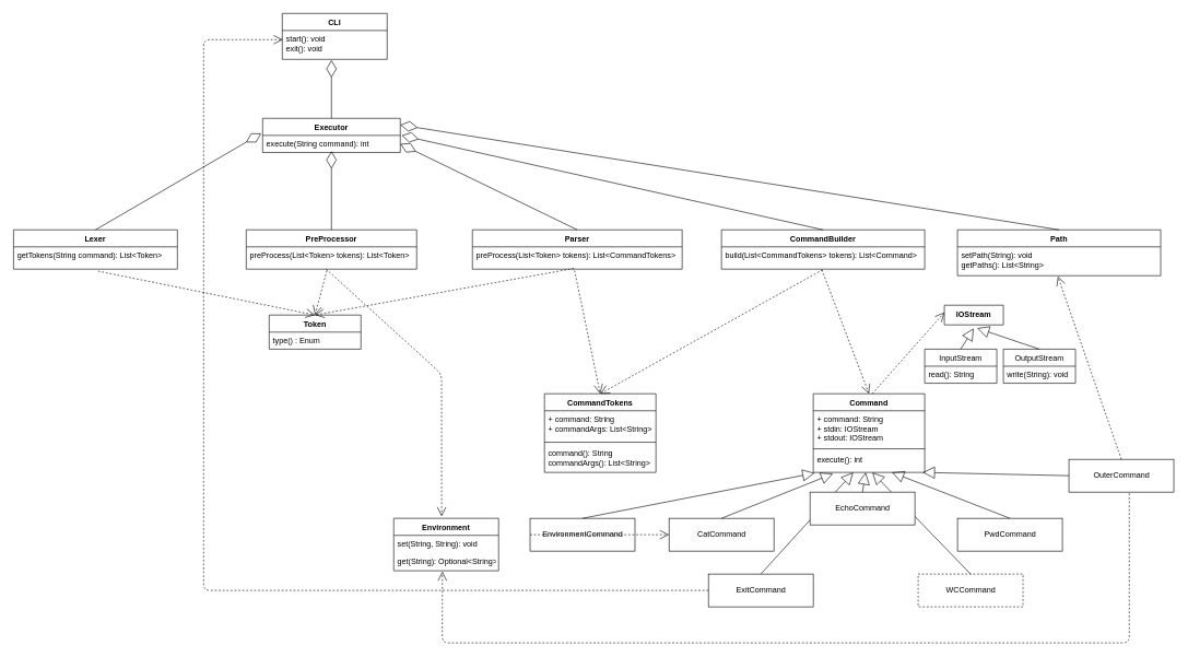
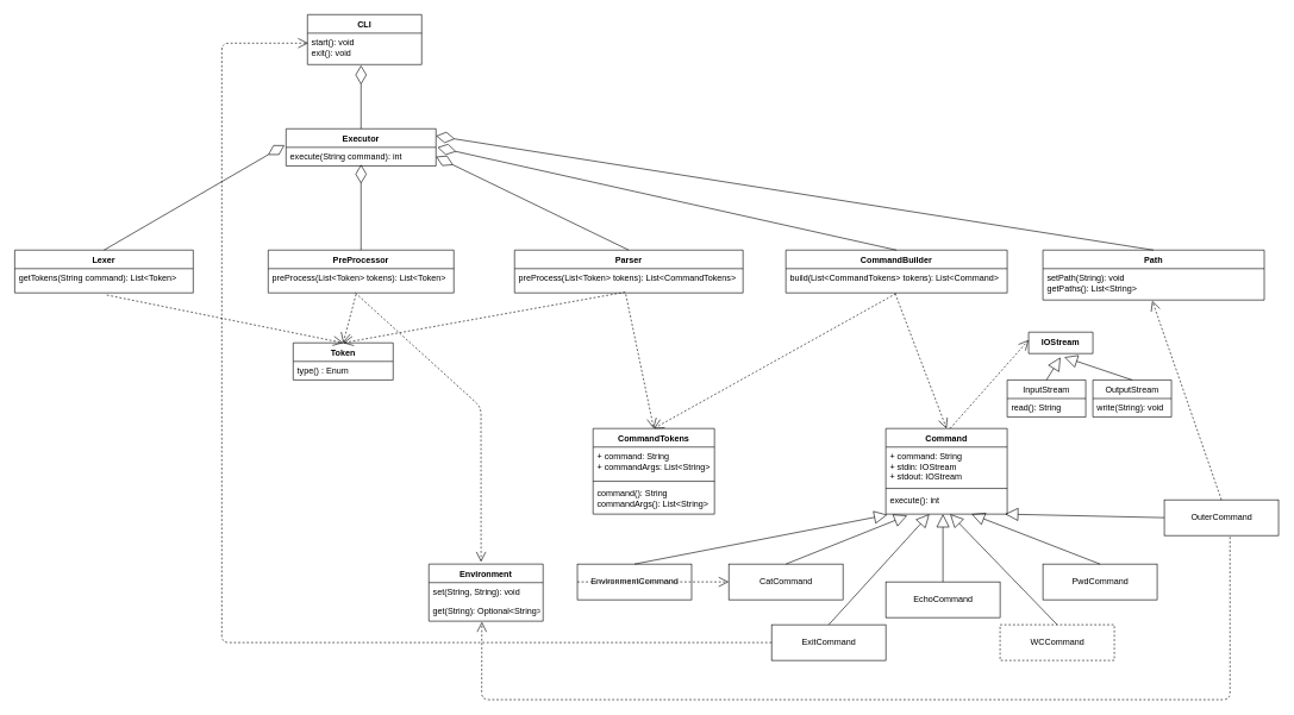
  <mxCell id="0" />
  <mxCell id="1" parent="0" />
  <mxCell id="2" value="Executor" style="swimlane;fontStyle=1;childLayout=stackLayout;horizontal=1;startSize=26;fillColor=none;horizontalStack=0;resizeParent=1;resizeParentMax=0;resizeLast=0;collapsible=1;marginBottom=0;" parent="1" vertex="1"><mxGeometry x="400" y="180" width="210" height="52" as="geometry" /></mxCell>
  <mxCell id="3" value="execute(String command): int" style="text;strokeColor=none;fillColor=none;align=left;verticalAlign=top;spacingLeft=4;spacingRight=4;overflow=hidden;rotatable=0;points=[[0,0.5],[1,0.5]];portConstraint=eastwest;" parent="2" vertex="1"><mxGeometry y="26" width="210" height="26" as="geometry" /></mxCell>
  <mxCell id="4" value="Token" style="swimlane;fontStyle=1;childLayout=stackLayout;horizontal=1;startSize=26;fillColor=none;horizontalStack=0;resizeParent=1;resizeParentMax=0;resizeLast=0;collapsible=1;marginBottom=0;" parent="1" vertex="1"><mxGeometry x="410" y="480" width="140" height="52" as="geometry" /></mxCell>
  <mxCell id="5" value="type() : Enum" style="text;strokeColor=none;fillColor=none;align=left;verticalAlign=top;spacingLeft=4;spacingRight=4;overflow=hidden;rotatable=0;points=[[0,0.5],[1,0.5]];portConstraint=eastwest;" parent="4" vertex="1"><mxGeometry y="26" width="140" height="26" as="geometry" /></mxCell>
  <mxCell id="6" value="PreProcessor" style="swimlane;fontStyle=1;childLayout=stackLayout;horizontal=1;startSize=26;fillColor=none;horizontalStack=0;resizeParent=1;resizeParentMax=0;resizeLast=0;collapsible=1;marginBottom=0;" parent="1" vertex="1"><mxGeometry x="375" y="350" width="260" height="60" as="geometry" /></mxCell>
  <mxCell id="7" value="preProcess(List&lt;Token&gt; tokens): List&lt;Token&gt;" style="text;strokeColor=none;fillColor=none;align=left;verticalAlign=top;spacingLeft=4;spacingRight=4;overflow=hidden;rotatable=0;points=[[0,0.5],[1,0.5]];portConstraint=eastwest;" parent="6" vertex="1"><mxGeometry y="26" width="260" height="34" as="geometry" /></mxCell>
  <mxCell id="8" value="" style="endArrow=open;endSize=12;dashed=1;html=1;exitX=0.516;exitY=1.088;exitDx=0;exitDy=0;exitPerimeter=0;entryX=0.5;entryY=0;entryDx=0;entryDy=0;" parent="1" target="4" edge="1"><mxGeometry width="160" relative="1" as="geometry"><mxPoint x="149" y="412.992" as="sourcePoint" /><mxPoint x="240" y="510" as="targetPoint" /></mxGeometry></mxCell>
  <mxCell id="9" value="" style="endArrow=open;endSize=12;dashed=1;html=1;exitX=0.473;exitY=1.059;exitDx=0;exitDy=0;exitPerimeter=0;entryX=0.5;entryY=0;entryDx=0;entryDy=0;" parent="1" source="7" target="4" edge="1"><mxGeometry x="-0.011" y="-61" width="160" relative="1" as="geometry"><mxPoint x="635" y="670" as="sourcePoint" /><mxPoint x="795" y="670" as="targetPoint" /><mxPoint as="offset" /></mxGeometry></mxCell>
  <mxCell id="10" value="" style="endArrow=open;endSize=12;dashed=1;html=1;exitX=0.484;exitY=0.967;exitDx=0;exitDy=0;exitPerimeter=0;" parent="1" source="12" edge="1"><mxGeometry x="-0.272" y="66" width="160" relative="1" as="geometry"><mxPoint x="230" y="688" as="sourcePoint" /><mxPoint x="480" y="480" as="targetPoint" /><mxPoint as="offset" /></mxGeometry></mxCell>
  <mxCell id="11" value="Parser" style="swimlane;fontStyle=1;childLayout=stackLayout;horizontal=1;startSize=26;fillColor=none;horizontalStack=0;resizeParent=1;resizeParentMax=0;resizeLast=0;collapsible=1;marginBottom=0;" parent="1" vertex="1"><mxGeometry x="720" y="350" width="320" height="60" as="geometry" /></mxCell>
  <mxCell id="12" value="preProcess(List&lt;Token&gt; tokens): List&lt;CommandTokens&gt;" style="text;strokeColor=none;fillColor=none;align=left;verticalAlign=top;spacingLeft=4;spacingRight=4;overflow=hidden;rotatable=0;points=[[0,0.5],[1,0.5]];portConstraint=eastwest;" parent="11" vertex="1"><mxGeometry y="26" width="320" height="34" as="geometry" /></mxCell>
  <mxCell id="13" value="CommandBuilder" style="swimlane;fontStyle=1;childLayout=stackLayout;horizontal=1;startSize=26;fillColor=none;horizontalStack=0;resizeParent=1;resizeParentMax=0;resizeLast=0;collapsible=1;marginBottom=0;" parent="1" vertex="1"><mxGeometry x="1100" y="350" width="310" height="60" as="geometry" /></mxCell>
  <mxCell id="14" value="build(List&lt;CommandTokens&gt; tokens): List&lt;Command&gt; " style="text;strokeColor=none;fillColor=none;align=left;verticalAlign=top;spacingLeft=4;spacingRight=4;overflow=hidden;rotatable=0;points=[[0,0.5],[1,0.5]];portConstraint=eastwest;" parent="13" vertex="1"><mxGeometry y="26" width="310" height="34" as="geometry" /></mxCell>
  <mxCell id="15" value="CommandTokens" style="swimlane;fontStyle=1;align=center;verticalAlign=top;childLayout=stackLayout;horizontal=1;startSize=26;horizontalStack=0;resizeParent=1;resizeParentMax=0;resizeLast=0;collapsible=1;marginBottom=0;labelBackgroundColor=none;fillColor=none;" parent="1" vertex="1"><mxGeometry x="830" y="600" width="170" height="120" as="geometry" /></mxCell>
  <mxCell id="16" value="+ command: String&#10;+ commandArgs: List&lt;String&gt;&#10;" style="text;strokeColor=none;fillColor=none;align=left;verticalAlign=top;spacingLeft=4;spacingRight=4;overflow=hidden;rotatable=0;points=[[0,0.5],[1,0.5]];portConstraint=eastwest;" parent="15" vertex="1"><mxGeometry y="26" width="170" height="44" as="geometry" /></mxCell>
  <mxCell id="17" value="" style="line;strokeWidth=1;fillColor=none;align=left;verticalAlign=middle;spacingTop=-1;spacingLeft=3;spacingRight=3;rotatable=0;labelPosition=right;points=[];portConstraint=eastwest;" parent="15" vertex="1"><mxGeometry y="70" width="170" height="8" as="geometry" /></mxCell>
  <mxCell id="18" value="command(): String&#10;commandArgs(): List&lt;String&gt; &#10;" style="text;strokeColor=none;fillColor=none;align=left;verticalAlign=top;spacingLeft=4;spacingRight=4;overflow=hidden;rotatable=0;points=[[0,0.5],[1,0.5]];portConstraint=eastwest;" parent="15" vertex="1"><mxGeometry y="78" width="170" height="42" as="geometry" /></mxCell>
  <mxCell id="19" value="" style="endArrow=open;endSize=12;dashed=1;html=1;exitX=0.487;exitY=1.059;exitDx=0;exitDy=0;exitPerimeter=0;entryX=0.5;entryY=0;entryDx=0;entryDy=0;" parent="1" source="12" target="15" edge="1"><mxGeometry x="-0.08" y="81" width="160" relative="1" as="geometry"><mxPoint x="1080.04" y="439.878" as="sourcePoint" /><mxPoint x="690" y="511" as="targetPoint" /><mxPoint as="offset" /></mxGeometry></mxCell>
  <mxCell id="20" value="" style="endArrow=open;endSize=12;dashed=1;html=1;exitX=0.497;exitY=1.029;exitDx=0;exitDy=0;exitPerimeter=0;entryX=0.5;entryY=0;entryDx=0;entryDy=0;" parent="1" source="14" target="15" edge="1"><mxGeometry x="0.016" y="-65" width="160" relative="1" as="geometry"><mxPoint x="880.97" y="422.006" as="sourcePoint" /><mxPoint x="925" y="610" as="targetPoint" /><mxPoint as="offset" /></mxGeometry></mxCell>
  <mxCell id="21" value="Command" style="swimlane;fontStyle=1;align=center;verticalAlign=top;childLayout=stackLayout;horizontal=1;startSize=26;horizontalStack=0;resizeParent=1;resizeParentMax=0;resizeLast=0;collapsible=1;marginBottom=0;fillColor=none;" parent="1" vertex="1"><mxGeometry x="1240" y="600" width="170" height="120" as="geometry" /></mxCell>
  <mxCell id="22" value="+ command: String&#10;+ stdin: IOStream&#10;+ stdout: IOStream" style="text;strokeColor=none;fillColor=none;align=left;verticalAlign=top;spacingLeft=4;spacingRight=4;overflow=hidden;rotatable=0;points=[[0,0.5],[1,0.5]];portConstraint=eastwest;" parent="21" vertex="1"><mxGeometry y="26" width="170" height="54" as="geometry" /></mxCell>
  <mxCell id="23" value="" style="line;strokeWidth=1;fillColor=none;align=left;verticalAlign=middle;spacingTop=-1;spacingLeft=3;spacingRight=3;rotatable=0;labelPosition=right;points=[];portConstraint=eastwest;" parent="21" vertex="1"><mxGeometry y="80" width="170" height="8" as="geometry" /></mxCell>
  <mxCell id="24" value="execute(): int" style="text;strokeColor=none;fillColor=none;align=left;verticalAlign=top;spacingLeft=4;spacingRight=4;overflow=hidden;rotatable=0;points=[[0,0.5],[1,0.5]];portConstraint=eastwest;" parent="21" vertex="1"><mxGeometry y="88" width="170" height="32" as="geometry" /></mxCell>
  <mxCell id="25" value="" style="endArrow=open;endSize=12;dashed=1;html=1;exitX=0.494;exitY=1.029;exitDx=0;exitDy=0;exitPerimeter=0;entryX=0.5;entryY=0;entryDx=0;entryDy=0;" parent="1" source="14" target="21" edge="1"><mxGeometry x="-0.293" y="-63" width="160" relative="1" as="geometry"><mxPoint x="1264.07" y="420.986" as="sourcePoint" /><mxPoint x="925" y="610" as="targetPoint" /><mxPoint x="1" as="offset" /></mxGeometry></mxCell>
  <mxCell id="26" value="CatCommand" style="html=1;" parent="1" vertex="1"><mxGeometry x="1020" y="790" width="160" height="50" as="geometry" /></mxCell>
  <mxCell id="27" value="WCCommand" style="html=1;dashed=1;" parent="1" vertex="1"><mxGeometry x="1400" y="875" width="160" height="50" as="geometry" /></mxCell>
  <mxCell id="28" value="PwdCommand" style="html=1;" parent="1" vertex="1"><mxGeometry x="1460" y="790" width="160" height="50" as="geometry" /></mxCell>
  <mxCell id="29" value="ExitCommand" style="html=1;" parent="1" vertex="1"><mxGeometry x="1080" y="875" width="160" height="50" as="geometry" /></mxCell>
  <mxCell id="30" value="OuterCommand" style="html=1;" parent="1" vertex="1"><mxGeometry x="1630" y="700" width="160" height="50" as="geometry" /></mxCell>
  <mxCell id="31" value="EnvironmentCommand" style="html=1;" parent="1" vertex="1"><mxGeometry x="808" y="790" width="160" height="50" as="geometry" /></mxCell>
  <mxCell id="32" value="" style="endArrow=block;endSize=16;endFill=0;html=1;exitX=0.5;exitY=0;exitDx=0;exitDy=0;" parent="1" source="26" edge="1"><mxGeometry x="1" y="-204" width="160" relative="1" as="geometry"><mxPoint x="1070" y="740" as="sourcePoint" /><mxPoint x="1270" y="722" as="targetPoint" /><mxPoint x="4" y="-1" as="offset" /></mxGeometry></mxCell>
  <mxCell id="33" value="" style="endArrow=block;endSize=16;endFill=0;html=1;exitX=0.5;exitY=0;exitDx=0;exitDy=0;" parent="1" source="37" edge="1"><mxGeometry x="-1" y="105" width="160" relative="1" as="geometry"><mxPoint x="1340" y="770" as="sourcePoint" /><mxPoint x="1320" y="720" as="targetPoint" /><mxPoint x="95" y="105" as="offset" /></mxGeometry></mxCell>
  <mxCell id="34" value="&lt;br&gt;" style="endArrow=block;endSize=16;endFill=0;html=1;exitX=0.5;exitY=0;exitDx=0;exitDy=0;" parent="1" source="28" edge="1"><mxGeometry x="-0.909" y="-50" width="160" relative="1" as="geometry"><mxPoint x="1343.98" y="732.016" as="sourcePoint" /><mxPoint x="1360" y="720" as="targetPoint" /><mxPoint as="offset" /></mxGeometry></mxCell>
  <mxCell id="35" value="" style="endArrow=block;endSize=16;endFill=0;html=1;exitX=0.5;exitY=0;exitDx=0;exitDy=0;" parent="1" source="27" edge="1"><mxGeometry x="-0.683" y="-144" width="160" relative="1" as="geometry"><mxPoint x="1353.98" y="742.016" as="sourcePoint" /><mxPoint x="1330" y="720" as="targetPoint" /><mxPoint as="offset" /></mxGeometry></mxCell>
  <mxCell id="36" value="" style="endArrow=block;endSize=16;endFill=0;html=1;exitX=0.5;exitY=0;exitDx=0;exitDy=0;entryX=0.359;entryY=1;entryDx=0;entryDy=0;entryPerimeter=0;" parent="1" source="29" target="24" edge="1"><mxGeometry x="-0.046" y="-132" width="160" relative="1" as="geometry"><mxPoint x="1160" y="870" as="sourcePoint" /><mxPoint x="1330" y="720" as="targetPoint" /><mxPoint as="offset" /></mxGeometry></mxCell>
- <mxCell id="37" value="EchoCommand" style="html=1;" parent="1" vertex="1"><mxGeometry x="1235" y="750" width="160" height="50" as="geometry" /></mxCell>
+ <mxCell id="37" value="EchoCommand" style="html=1;" parent="1" vertex="1"><mxGeometry x="1240" y="815" width="160" height="50" as="geometry" /></mxCell>
  <mxCell id="38" value="" style="endArrow=block;endSize=16;endFill=0;html=1;exitX=0.5;exitY=0;exitDx=0;exitDy=0;entryX=0.012;entryY=1.031;entryDx=0;entryDy=0;entryPerimeter=0;" parent="1" source="31" target="24" edge="1"><mxGeometry x="-0.034" y="48" width="160" relative="1" as="geometry"><mxPoint x="1327.04" y="710" as="sourcePoint" /><mxPoint x="1330" y="720" as="targetPoint" /><mxPoint as="offset" /></mxGeometry></mxCell>
  <mxCell id="39" value="Environment" style="swimlane;fontStyle=1;childLayout=stackLayout;horizontal=1;startSize=26;fillColor=none;horizontalStack=0;resizeParent=1;resizeParentMax=0;resizeLast=0;collapsible=1;marginBottom=0;" parent="1" vertex="1"><mxGeometry x="600" y="790" width="160" height="80" as="geometry" /></mxCell>
  <mxCell id="40" value="set(String, String): void" style="text;strokeColor=none;fillColor=none;align=left;verticalAlign=top;spacingLeft=4;spacingRight=4;overflow=hidden;rotatable=0;points=[[0,0.5],[1,0.5]];portConstraint=eastwest;" parent="39" vertex="1"><mxGeometry y="26" width="160" height="26" as="geometry" /></mxCell>
  <mxCell id="41" value="get(String): Optional&lt;String&gt;" style="text;strokeColor=none;fillColor=none;align=left;verticalAlign=top;spacingLeft=4;spacingRight=4;overflow=hidden;rotatable=0;points=[[0,0.5],[1,0.5]];portConstraint=eastwest;" parent="39" vertex="1"><mxGeometry y="52" width="160" height="28" as="geometry" /></mxCell>
  <mxCell id="42" value="" style="endArrow=open;endSize=12;dashed=1;html=1;exitX=0.469;exitY=1;exitDx=0;exitDy=0;exitPerimeter=0;entryX=0.457;entryY=-0.037;entryDx=0;entryDy=0;entryPerimeter=0;" parent="1" source="7" target="39" edge="1"><mxGeometry x="0.046" y="64" width="160" relative="1" as="geometry"><mxPoint x="507.98" y="422.006" as="sourcePoint" /><mxPoint x="700" y="570" as="targetPoint" /><Array as="points"><mxPoint x="673" y="570" /></Array><mxPoint x="-7" y="-30" as="offset" /></mxGeometry></mxCell>
  <mxCell id="43" value="" style="endArrow=open;endSize=12;dashed=1;html=1;exitX=0;exitY=0.5;exitDx=0;exitDy=0;" parent="1" source="31" target="26" edge="1"><mxGeometry x="-0.658" y="45" width="160" relative="1" as="geometry"><mxPoint x="230" y="950" as="sourcePoint" /><mxPoint x="390" y="950" as="targetPoint" /><mxPoint as="offset" /></mxGeometry></mxCell>
  <mxCell id="44" value="" style="endArrow=open;endSize=12;dashed=1;html=1;entryX=0.464;entryY=1.036;entryDx=0;entryDy=0;entryPerimeter=0;exitX=0.575;exitY=1.04;exitDx=0;exitDy=0;exitPerimeter=0;" parent="1" source="30" target="41" edge="1"><mxGeometry x="-0.033" y="-50" width="160" relative="1" as="geometry"><mxPoint x="1020" y="930" as="sourcePoint" /><mxPoint x="800" y="920" as="targetPoint" /><Array as="points"><mxPoint x="1722" y="980" /><mxPoint x="1370" y="980" /><mxPoint x="674" y="980" /></Array><mxPoint as="offset" /></mxGeometry></mxCell>
  <mxCell id="45" value="" style="endArrow=block;endSize=16;endFill=0;html=1;exitX=0;exitY=0.5;exitDx=0;exitDy=0;entryX=0.982;entryY=1;entryDx=0;entryDy=0;entryPerimeter=0;" parent="1" source="30" target="24" edge="1"><mxGeometry x="-0.29" y="37" width="160" relative="1" as="geometry"><mxPoint x="1330" y="720" as="sourcePoint" /><mxPoint x="1330" y="725" as="targetPoint" /><mxPoint as="offset" /></mxGeometry></mxCell>
  <mxCell id="46" value="Path" style="swimlane;fontStyle=1;childLayout=stackLayout;horizontal=1;startSize=26;fillColor=none;horizontalStack=0;resizeParent=1;resizeParentMax=0;resizeLast=0;collapsible=1;marginBottom=0;" parent="1" vertex="1"><mxGeometry x="1460" y="350" width="310" height="70" as="geometry" /></mxCell>
  <mxCell id="47" value="setPath(String): void&#10;getPaths(): List&lt;String&gt; &#10;" style="text;strokeColor=none;fillColor=none;align=left;verticalAlign=top;spacingLeft=4;spacingRight=4;overflow=hidden;rotatable=0;points=[[0,0.5],[1,0.5]];portConstraint=eastwest;" parent="46" vertex="1"><mxGeometry y="26" width="310" height="44" as="geometry" /></mxCell>
  <mxCell id="48" value="" style="endArrow=open;endSize=12;dashed=1;html=1;exitX=0.5;exitY=0;exitDx=0;exitDy=0;entryX=0.494;entryY=1.023;entryDx=0;entryDy=0;entryPerimeter=0;" parent="1" source="30" target="47" edge="1"><mxGeometry x="-0.043" y="-81" width="160" relative="1" as="geometry"><mxPoint x="1580" y="654.5" as="sourcePoint" /><mxPoint x="1490" y="560" as="targetPoint" /><mxPoint as="offset" /></mxGeometry></mxCell>
  <mxCell id="49" value="InputStream" style="swimlane;fontStyle=0;childLayout=stackLayout;horizontal=1;startSize=26;fillColor=none;horizontalStack=0;resizeParent=1;resizeParentMax=0;resizeLast=0;collapsible=1;marginBottom=0;" parent="1" vertex="1"><mxGeometry x="1410" y="532" width="110" height="52" as="geometry" /></mxCell>
  <mxCell id="50" value="read(): String " style="text;strokeColor=none;fillColor=none;align=left;verticalAlign=top;spacingLeft=4;spacingRight=4;overflow=hidden;rotatable=0;points=[[0,0.5],[1,0.5]];portConstraint=eastwest;" parent="49" vertex="1"><mxGeometry y="26" width="110" height="26" as="geometry" /></mxCell>
  <mxCell id="51" value="OutputStream" style="swimlane;fontStyle=0;childLayout=stackLayout;horizontal=1;startSize=26;fillColor=none;horizontalStack=0;resizeParent=1;resizeParentMax=0;resizeLast=0;collapsible=1;marginBottom=0;" parent="1" vertex="1"><mxGeometry x="1530" y="532" width="110" height="52" as="geometry" /></mxCell>
  <mxCell id="52" value="write(String): void" style="text;strokeColor=none;fillColor=none;align=left;verticalAlign=top;spacingLeft=4;spacingRight=4;overflow=hidden;rotatable=0;points=[[0,0.5],[1,0.5]];portConstraint=eastwest;" parent="51" vertex="1"><mxGeometry y="26" width="110" height="26" as="geometry" /></mxCell>
  <mxCell id="53" value="" style="endArrow=open;endSize=12;dashed=1;html=1;entryX=0;entryY=0.5;entryDx=0;entryDy=0;" parent="1" edge="1"><mxGeometry x="0.359" y="60" width="160" relative="1" as="geometry"><mxPoint x="1330" y="600" as="sourcePoint" /><mxPoint x="1440" y="476" as="targetPoint" /><mxPoint as="offset" /></mxGeometry></mxCell>
  <mxCell id="54" value="" style="endArrow=block;endSize=16;endFill=0;html=1;exitX=0.5;exitY=0;exitDx=0;exitDy=0;entryX=0.406;entryY=0.986;entryDx=0;entryDy=0;entryPerimeter=0;" parent="1" source="49" edge="1"><mxGeometry x="1" y="-88" width="160" relative="1" as="geometry"><mxPoint x="1415" y="640" as="sourcePoint" /><mxPoint x="1484.66" y="500.3" as="targetPoint" /><mxPoint x="11" y="-67" as="offset" /></mxGeometry></mxCell>
  <mxCell id="55" value="" style="endArrow=block;endSize=16;endFill=0;html=1;exitX=0.5;exitY=0;exitDx=0;exitDy=0;" parent="1" source="51" edge="1"><mxGeometry x="-0.605" y="-59" width="160" relative="1" as="geometry"><mxPoint x="1475" y="542" as="sourcePoint" /><mxPoint x="1490" y="500" as="targetPoint" /><mxPoint as="offset" /></mxGeometry></mxCell>
  <mxCell id="56" value="IOStream" style="swimlane;fontStyle=1;align=center;verticalAlign=top;childLayout=stackLayout;horizontal=1;startSize=0;horizontalStack=0;resizeParent=1;resizeParentMax=0;resizeLast=0;collapsible=1;marginBottom=0;" parent="1" vertex="1"><mxGeometry x="1440" y="465" width="90" height="30" as="geometry" /></mxCell>
  <mxCell id="57" value="Lexer" style="swimlane;fontStyle=1;childLayout=stackLayout;horizontal=1;startSize=26;fillColor=none;horizontalStack=0;resizeParent=1;resizeParentMax=0;resizeLast=0;collapsible=1;marginBottom=0;" parent="1" vertex="1"><mxGeometry x="20" y="350" width="250" height="60" as="geometry" /></mxCell>
  <mxCell id="58" value="getTokens(String command): List&lt;Token&gt;" style="text;strokeColor=none;fillColor=none;align=left;verticalAlign=top;spacingLeft=4;spacingRight=4;overflow=hidden;rotatable=0;points=[[0,0.5],[1,0.5]];portConstraint=eastwest;" parent="57" vertex="1"><mxGeometry y="26" width="250" height="34" as="geometry" /></mxCell>
  <mxCell id="59" value="CLI" style="swimlane;fontStyle=1;align=center;verticalAlign=top;childLayout=stackLayout;horizontal=1;startSize=26;horizontalStack=0;resizeParent=1;resizeParentMax=0;resizeLast=0;collapsible=1;marginBottom=0;" vertex="1" parent="1"><mxGeometry x="430" y="20" width="160" height="70" as="geometry" /></mxCell>
  <mxCell id="60" value="start(): void&#10;exit(): void" style="text;strokeColor=none;fillColor=none;align=left;verticalAlign=top;spacingLeft=4;spacingRight=4;overflow=hidden;rotatable=0;points=[[0,0.5],[1,0.5]];portConstraint=eastwest;" vertex="1" parent="59"><mxGeometry y="26" width="160" height="44" as="geometry" /></mxCell>
  <mxCell id="61" value="" style="endArrow=diamondThin;endFill=0;endSize=24;html=1;exitX=0.5;exitY=0;exitDx=0;exitDy=0;" edge="1" parent="1" source="6"><mxGeometry width="160" relative="1" as="geometry"><mxPoint x="425" y="300" as="sourcePoint" /><mxPoint x="505" y="230" as="targetPoint" /></mxGeometry></mxCell>
  <mxCell id="62" value="" style="endArrow=diamondThin;endFill=0;endSize=24;html=1;entryX=-0.01;entryY=-0.115;entryDx=0;entryDy=0;entryPerimeter=0;exitX=0.5;exitY=0;exitDx=0;exitDy=0;" edge="1" parent="1" source="57" target="3"><mxGeometry width="160" relative="1" as="geometry"><mxPoint x="210" y="320" as="sourcePoint" /><mxPoint x="370" y="320" as="targetPoint" /></mxGeometry></mxCell>
  <mxCell id="63" value="" style="endArrow=diamondThin;endFill=0;endSize=24;html=1;entryX=1;entryY=0.5;entryDx=0;entryDy=0;exitX=0.5;exitY=0;exitDx=0;exitDy=0;" edge="1" parent="1" source="11" target="3"><mxGeometry width="160" relative="1" as="geometry"><mxPoint x="710" y="260" as="sourcePoint" /><mxPoint x="870" y="260" as="targetPoint" /></mxGeometry></mxCell>
  <mxCell id="64" value="" style="endArrow=diamondThin;endFill=0;endSize=24;html=1;entryX=1.01;entryY=0;entryDx=0;entryDy=0;exitX=0.5;exitY=0;exitDx=0;exitDy=0;entryPerimeter=0;" edge="1" parent="1" source="13" target="3"><mxGeometry width="160" relative="1" as="geometry"><mxPoint x="885" y="360" as="sourcePoint" /><mxPoint x="620" y="229" as="targetPoint" /></mxGeometry></mxCell>
  <mxCell id="65" value="" style="endArrow=diamondThin;endFill=0;endSize=24;html=1;exitX=0.5;exitY=0;exitDx=0;exitDy=0;" edge="1" parent="1" source="46"><mxGeometry width="160" relative="1" as="geometry"><mxPoint x="1303" y="314" as="sourcePoint" /><mxPoint x="610" y="190" as="targetPoint" /></mxGeometry></mxCell>
  <mxCell id="66" value="" style="endArrow=diamondThin;endFill=0;endSize=24;html=1;exitX=0.5;exitY=0;exitDx=0;exitDy=0;" edge="1" parent="1" source="2"><mxGeometry width="160" relative="1" as="geometry"><mxPoint x="710" y="190" as="sourcePoint" /><mxPoint x="505" y="91" as="targetPoint" /></mxGeometry></mxCell>
  <mxCell id="67" value="" style="endArrow=open;endSize=12;dashed=1;html=1;exitX=0;exitY=0.5;exitDx=0;exitDy=0;entryX=0.006;entryY=0.318;entryDx=0;entryDy=0;entryPerimeter=0;" edge="1" parent="1" source="29" target="60"><mxGeometry x="-0.658" y="45" width="160" relative="1" as="geometry"><mxPoint x="1047" y="900" as="sourcePoint" /><mxPoint x="290" y="50" as="targetPoint" /><mxPoint as="offset" /><Array as="points"><mxPoint x="310" y="900" /><mxPoint x="310" y="60" /></Array></mxGeometry></mxCell>
